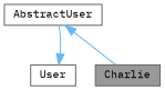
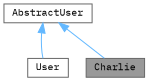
  digraph {
    fontname="IBM Plex Mono"
    node [color=gray40 fillcolor=white fontname="IBM Plex Mono" fontsize=10 shape=box style=filled]
    edge [color=steelblue1 dir=back fontname="IBM Plex Mono" fontsize=10 labelfontname=Helvetica labelfontsize=10 style=solid]
    n1 [fillcolor=grey60 fontcolor=black height=0.2 label=Charlie width=0.4]
    n2 [height=0.2 label=User width=0.4]
    n3 [height=0.2 label=AbstractUser width=0.4]
    n3 -> n1
-   n2 -> n3
+   n3 -> n2
  }
